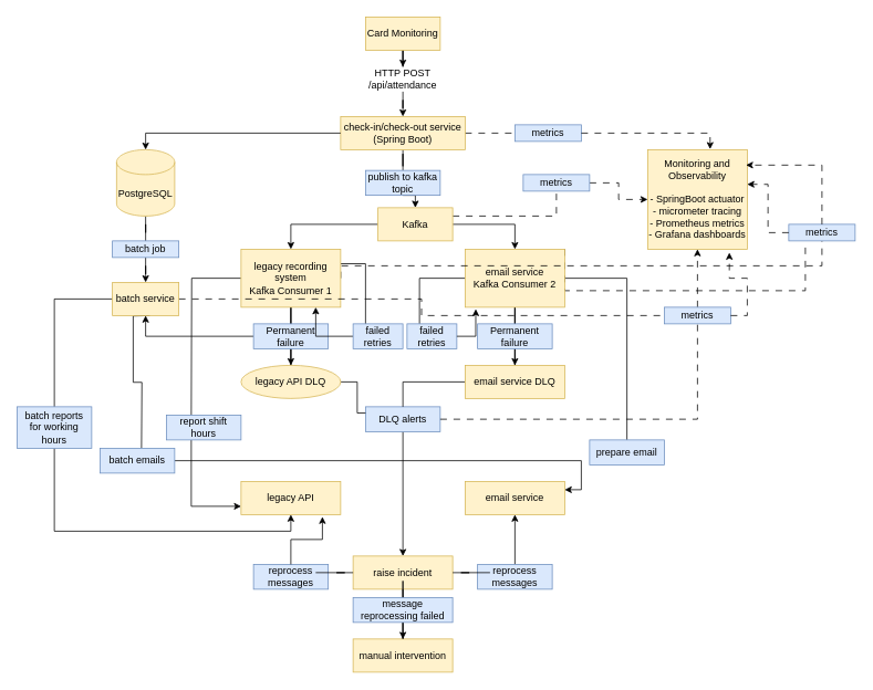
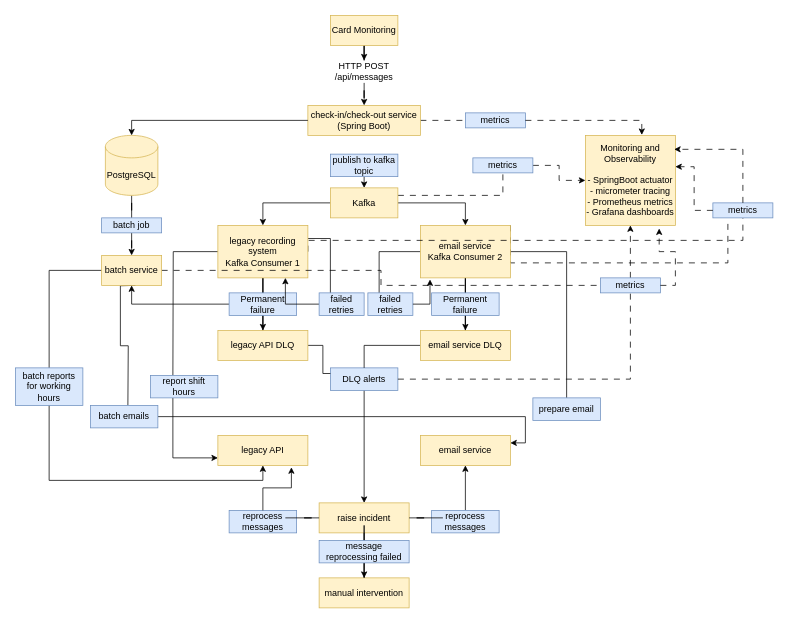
  <mxCell id="0" />
  <mxCell id="1" parent="0" />
  <mxCell id="2" value="" style="edgeStyle=orthogonalEdgeStyle;rounded=0;orthogonalLoop=1;jettySize=auto;html=1;" edge="1" parent="1" source="3" target="5"><mxGeometry relative="1" as="geometry" /></mxCell>
  <mxCell id="3" value="Card Monitoring" style="rounded=0;whiteSpace=wrap;html=1;fillColor=#fff2cc;strokeColor=#d6b656;" vertex="1" parent="1"><mxGeometry x="440" y="20" width="90" height="40" as="geometry" /></mxCell>
  <mxCell id="4" value="" style="edgeStyle=orthogonalEdgeStyle;rounded=0;orthogonalLoop=1;jettySize=auto;html=1;" edge="1" parent="1" source="5" target="8"><mxGeometry relative="1" as="geometry" /></mxCell>
- <mxCell id="5" value="HTTP POST /api/attendance" style="text;html=1;whiteSpace=wrap;strokeColor=none;fillColor=none;align=center;verticalAlign=middle;rounded=0;" vertex="1" parent="1"><mxGeometry x="440" y="80" width="90" height="30" as="geometry" /></mxCell>
- <mxCell id="6" value="" style="edgeStyle=orthogonalEdgeStyle;rounded=0;orthogonalLoop=1;jettySize=auto;html=1;endArrow=none;endFill=0;" edge="1" parent="1" source="8" target="13"><mxGeometry relative="1" as="geometry" /></mxCell>
+ <mxCell id="5" value="HTTP POST /api/messages" style="text;html=1;whiteSpace=wrap;strokeColor=none;fillColor=none;align=center;verticalAlign=middle;rounded=0;" vertex="1" parent="1"><mxGeometry x="440" y="80" width="90" height="30" as="geometry" /></mxCell>
  <mxCell id="7" style="edgeStyle=orthogonalEdgeStyle;rounded=0;orthogonalLoop=1;jettySize=auto;html=1;dashed=1;dashPattern=8 8;endArrow=none;endFill=0;" edge="1" parent="1" source="8" target="74"><mxGeometry relative="1" as="geometry" /></mxCell>
  <mxCell id="8" value="check-in/check-out service&lt;div&gt;(Spring Boot)&lt;/div&gt;" style="rounded=0;whiteSpace=wrap;html=1;fillColor=#fff2cc;strokeColor=#d6b656;" vertex="1" parent="1"><mxGeometry x="410" y="140" width="150" height="40" as="geometry" /></mxCell>
  <mxCell id="9" style="edgeStyle=orthogonalEdgeStyle;rounded=0;orthogonalLoop=1;jettySize=auto;html=1;entryX=0.5;entryY=0;entryDx=0;entryDy=0;endArrow=none;endFill=0;" edge="1" parent="1" source="10" target="41"><mxGeometry relative="1" as="geometry" /></mxCell>
  <mxCell id="10" value="&lt;font style=&quot;font-size: 12px;&quot;&gt;PostgreSQL&lt;/font&gt;" style="shape=cylinder3;whiteSpace=wrap;html=1;boundedLbl=1;backgroundOutline=1;size=15;fillColor=#fff2cc;strokeColor=#d6b656;" vertex="1" parent="1"><mxGeometry x="140" y="180" width="70" height="80" as="geometry" /></mxCell>
  <mxCell id="11" style="edgeStyle=orthogonalEdgeStyle;rounded=0;orthogonalLoop=1;jettySize=auto;html=1;exitX=0;exitY=0.5;exitDx=0;exitDy=0;entryX=0.5;entryY=0;entryDx=0;entryDy=0;entryPerimeter=0;" edge="1" parent="1" source="8" target="10"><mxGeometry relative="1" as="geometry" /></mxCell>
  <mxCell id="12" style="edgeStyle=orthogonalEdgeStyle;rounded=0;orthogonalLoop=1;jettySize=auto;html=1;exitX=0.5;exitY=1;exitDx=0;exitDy=0;entryX=0.5;entryY=0;entryDx=0;entryDy=0;" edge="1" parent="1" source="13" target="17"><mxGeometry relative="1" as="geometry" /></mxCell>
  <mxCell id="13" value="publish to kafka topic" style="text;html=1;whiteSpace=wrap;strokeColor=#6c8ebf;fillColor=#dae8fc;align=center;verticalAlign=middle;rounded=0;" vertex="1" parent="1"><mxGeometry x="440" y="205" width="90" height="30" as="geometry" /></mxCell>
  <mxCell id="14" value="" style="edgeStyle=orthogonalEdgeStyle;rounded=0;orthogonalLoop=1;jettySize=auto;html=1;" edge="1" parent="1" source="17" target="27"><mxGeometry relative="1" as="geometry" /></mxCell>
  <mxCell id="15" value="" style="edgeStyle=orthogonalEdgeStyle;rounded=0;orthogonalLoop=1;jettySize=auto;html=1;" edge="1" parent="1" source="17" target="22"><mxGeometry relative="1" as="geometry" /></mxCell>
  <mxCell id="16" style="edgeStyle=orthogonalEdgeStyle;rounded=0;orthogonalLoop=1;jettySize=auto;html=1;exitX=1;exitY=0.25;exitDx=0;exitDy=0;dashed=1;dashPattern=8 8;endArrow=none;endFill=0;" edge="1" parent="1" source="17" target="49"><mxGeometry relative="1" as="geometry" /></mxCell>
- <mxCell id="17" value="Kafka" style="rounded=0;whiteSpace=wrap;html=1;fillColor=#fff2cc;strokeColor=#d6b656;" vertex="1" parent="1"><mxGeometry x="455" y="250" width="90" height="40" as="geometry" /></mxCell>
+ <mxCell id="17" value="Kafka" style="rounded=0;whiteSpace=wrap;html=1;fillColor=#fff2cc;strokeColor=#d6b656;" vertex="1" parent="1"><mxGeometry x="440" y="250" width="90" height="40" as="geometry" /></mxCell>
  <mxCell id="18" value="" style="edgeStyle=orthogonalEdgeStyle;rounded=0;orthogonalLoop=1;jettySize=auto;html=1;endArrow=none;endFill=0;" edge="1" parent="1" source="22" target="35"><mxGeometry relative="1" as="geometry" /></mxCell>
  <mxCell id="19" style="edgeStyle=orthogonalEdgeStyle;rounded=0;orthogonalLoop=1;jettySize=auto;html=1;endArrow=none;endFill=0;" edge="1" parent="1" source="22" target="54"><mxGeometry relative="1" as="geometry" /></mxCell>
  <mxCell id="20" style="edgeStyle=orthogonalEdgeStyle;rounded=0;orthogonalLoop=1;jettySize=auto;html=1;entryX=0.25;entryY=0;entryDx=0;entryDy=0;endArrow=none;endFill=0;" edge="1" parent="1" source="22" target="72"><mxGeometry relative="1" as="geometry" /></mxCell>
  <mxCell id="21" style="edgeStyle=orthogonalEdgeStyle;rounded=0;orthogonalLoop=1;jettySize=auto;html=1;exitX=1;exitY=0;exitDx=0;exitDy=0;entryX=0.25;entryY=1;entryDx=0;entryDy=0;dashed=1;dashPattern=8 8;endArrow=none;endFill=0;" edge="1" parent="1" source="22" target="76"><mxGeometry relative="1" as="geometry"><Array as="points"><mxPoint x="680" y="350" /><mxPoint x="970" y="350" /></Array></mxGeometry></mxCell>
  <mxCell id="22" value="email service&lt;div&gt;Kafka Consumer 2&lt;/div&gt;" style="rounded=0;whiteSpace=wrap;html=1;fillColor=#fff2cc;strokeColor=#d6b656;" vertex="1" parent="1"><mxGeometry x="560" y="300" width="120" height="70" as="geometry" /></mxCell>
  <mxCell id="23" value="" style="edgeStyle=orthogonalEdgeStyle;rounded=0;orthogonalLoop=1;jettySize=auto;html=1;endArrow=none;endFill=0;" edge="1" parent="1" source="27" target="31"><mxGeometry relative="1" as="geometry" /></mxCell>
  <mxCell id="24" style="edgeStyle=orthogonalEdgeStyle;rounded=0;orthogonalLoop=1;jettySize=auto;html=1;endArrow=none;endFill=0;" edge="1" parent="1" source="27"><mxGeometry relative="1" as="geometry"><mxPoint x="230" y="500" as="targetPoint" /></mxGeometry></mxCell>
  <mxCell id="25" style="edgeStyle=orthogonalEdgeStyle;rounded=0;orthogonalLoop=1;jettySize=auto;html=1;exitX=1;exitY=0.25;exitDx=0;exitDy=0;entryX=0.25;entryY=0;entryDx=0;entryDy=0;endArrow=none;endFill=0;" edge="1" parent="1" source="27" target="71"><mxGeometry relative="1" as="geometry" /></mxCell>
  <mxCell id="26" style="edgeStyle=orthogonalEdgeStyle;rounded=0;orthogonalLoop=1;jettySize=auto;html=1;exitX=1;exitY=0.5;exitDx=0;exitDy=0;dashed=1;dashPattern=8 8;endArrow=none;endFill=0;" edge="1" parent="1" source="27"><mxGeometry relative="1" as="geometry"><mxPoint x="990" y="290" as="targetPoint" /><Array as="points"><mxPoint x="410" y="320" /><mxPoint x="990" y="320" /></Array></mxGeometry></mxCell>
  <mxCell id="27" value="legacy recording system&lt;div&gt;Kafka Consumer 1&lt;/div&gt;" style="rounded=0;whiteSpace=wrap;html=1;fillColor=#fff2cc;strokeColor=#d6b656;" vertex="1" parent="1"><mxGeometry x="290" y="300" width="120" height="70" as="geometry" /></mxCell>
  <mxCell id="28" value="Monitoring and Observability&lt;div&gt;&lt;br&gt;&lt;div&gt;- SpringBoot actuator&lt;/div&gt;&lt;div&gt;- micrometer tracing&lt;/div&gt;&lt;div&gt;&lt;span style=&quot;background-color: transparent; color: light-dark(rgb(0, 0, 0), rgb(255, 255, 255));&quot;&gt;- Prometheus metrics&lt;/span&gt;&lt;/div&gt;&lt;div&gt;&lt;span style=&quot;background-color: transparent; color: light-dark(rgb(0, 0, 0), rgb(255, 255, 255));&quot;&gt;- Grafana dashboards&lt;/span&gt;&lt;/div&gt;&lt;/div&gt;" style="whiteSpace=wrap;html=1;aspect=fixed;fillColor=#fff2cc;strokeColor=#d6b656;" vertex="1" parent="1"><mxGeometry x="780" y="180" width="120" height="120" as="geometry" /></mxCell>
  <mxCell id="29" value="" style="edgeStyle=orthogonalEdgeStyle;rounded=0;orthogonalLoop=1;jettySize=auto;html=1;" edge="1" parent="1" source="31" target="37"><mxGeometry relative="1" as="geometry" /></mxCell>
  <mxCell id="30" value="" style="edgeStyle=orthogonalEdgeStyle;rounded=0;orthogonalLoop=1;jettySize=auto;html=1;" edge="1" parent="1" source="31" target="45"><mxGeometry relative="1" as="geometry" /></mxCell>
  <mxCell id="31" value="Permanent failure" style="text;html=1;whiteSpace=wrap;strokeColor=#6c8ebf;fillColor=#dae8fc;align=center;verticalAlign=middle;rounded=0;" vertex="1" parent="1"><mxGeometry x="305" y="390" width="90" height="30" as="geometry" /></mxCell>
  <mxCell id="32" style="edgeStyle=orthogonalEdgeStyle;rounded=0;orthogonalLoop=1;jettySize=auto;html=1;entryX=0.5;entryY=0;entryDx=0;entryDy=0;" edge="1" parent="1" source="33" target="59"><mxGeometry relative="1" as="geometry" /></mxCell>
  <mxCell id="33" value="DLQ alerts" style="text;html=1;whiteSpace=wrap;strokeColor=#6c8ebf;fillColor=#dae8fc;align=center;verticalAlign=middle;rounded=0;" vertex="1" parent="1"><mxGeometry x="440" y="490" width="90" height="30" as="geometry" /></mxCell>
  <mxCell id="34" style="edgeStyle=orthogonalEdgeStyle;rounded=0;orthogonalLoop=1;jettySize=auto;html=1;entryX=0.5;entryY=0;entryDx=0;entryDy=0;" edge="1" parent="1" source="35" target="39"><mxGeometry relative="1" as="geometry" /></mxCell>
  <mxCell id="35" value="Permanent failure" style="text;html=1;whiteSpace=wrap;strokeColor=#6c8ebf;fillColor=#dae8fc;align=center;verticalAlign=middle;rounded=0;" vertex="1" parent="1"><mxGeometry x="575" y="390" width="90" height="30" as="geometry" /></mxCell>
  <mxCell id="36" style="edgeStyle=orthogonalEdgeStyle;rounded=0;orthogonalLoop=1;jettySize=auto;html=1;entryX=0;entryY=0.25;entryDx=0;entryDy=0;endArrow=none;endFill=0;" edge="1" parent="1" source="37" target="33"><mxGeometry relative="1" as="geometry" /></mxCell>
- <mxCell id="37" value="legacy API DLQ" style="ellipse;whiteSpace=wrap;html=1;fillColor=#fff2cc;strokeColor=#d6b656;" vertex="1" parent="1"><mxGeometry x="290" y="440" width="120" height="40" as="geometry" /></mxCell>
+ <mxCell id="37" value="legacy API DLQ" style="rounded=0;whiteSpace=wrap;html=1;fillColor=#fff2cc;strokeColor=#d6b656;" vertex="1" parent="1"><mxGeometry x="290" y="440" width="120" height="40" as="geometry" /></mxCell>
  <mxCell id="38" style="edgeStyle=orthogonalEdgeStyle;rounded=0;orthogonalLoop=1;jettySize=auto;html=1;exitX=0;exitY=0.5;exitDx=0;exitDy=0;entryX=0.5;entryY=0;entryDx=0;entryDy=0;endArrow=none;endFill=0;" edge="1" parent="1" source="39" target="33"><mxGeometry relative="1" as="geometry" /></mxCell>
  <mxCell id="39" value="email service DLQ" style="rounded=0;whiteSpace=wrap;html=1;fillColor=#fff2cc;strokeColor=#d6b656;" vertex="1" parent="1"><mxGeometry x="560" y="440" width="120" height="40" as="geometry" /></mxCell>
  <mxCell id="40" style="edgeStyle=orthogonalEdgeStyle;rounded=0;orthogonalLoop=1;jettySize=auto;html=1;entryX=0.5;entryY=0;entryDx=0;entryDy=0;" edge="1" parent="1" source="41" target="45"><mxGeometry relative="1" as="geometry" /></mxCell>
  <mxCell id="41" value="batch job" style="text;html=1;whiteSpace=wrap;strokeColor=#6c8ebf;fillColor=#dae8fc;align=center;verticalAlign=middle;rounded=0;" vertex="1" parent="1"><mxGeometry x="135" y="290" width="80" height="20" as="geometry" /></mxCell>
  <mxCell id="42" style="edgeStyle=orthogonalEdgeStyle;rounded=0;orthogonalLoop=1;jettySize=auto;html=1;entryX=0.5;entryY=0;entryDx=0;entryDy=0;endArrow=none;endFill=0;" edge="1" parent="1" source="45" target="58"><mxGeometry relative="1" as="geometry" /></mxCell>
  <mxCell id="43" style="edgeStyle=orthogonalEdgeStyle;rounded=0;orthogonalLoop=1;jettySize=auto;html=1;endArrow=none;endFill=0;" edge="1" parent="1"><mxGeometry relative="1" as="geometry"><mxPoint x="180" y="380" as="sourcePoint" /><mxPoint x="170" y="540" as="targetPoint" /></mxGeometry></mxCell>
  <mxCell id="44" style="edgeStyle=orthogonalEdgeStyle;rounded=0;orthogonalLoop=1;jettySize=auto;html=1;exitX=1;exitY=0.5;exitDx=0;exitDy=0;entryX=0;entryY=0.5;entryDx=0;entryDy=0;dashed=1;dashPattern=8 8;endArrow=none;endFill=0;" edge="1" parent="1" source="45" target="79"><mxGeometry relative="1" as="geometry" /></mxCell>
  <mxCell id="45" value="batch service" style="rounded=0;whiteSpace=wrap;html=1;fillColor=#fff2cc;strokeColor=#d6b656;" vertex="1" parent="1"><mxGeometry x="135" y="340" width="80" height="40" as="geometry" /></mxCell>
  <mxCell id="46" value="" style="edgeStyle=orthogonalEdgeStyle;rounded=0;orthogonalLoop=1;jettySize=auto;html=1;entryX=0.5;entryY=1;entryDx=0;entryDy=0;dashed=1;dashPattern=8 8;endArrow=none;endFill=0;" edge="1" parent="1" source="33" target="79"><mxGeometry relative="1" as="geometry"><mxPoint x="530" y="505" as="sourcePoint" /><mxPoint x="830" y="300" as="targetPoint" /></mxGeometry></mxCell>
  <mxCell id="47" style="edgeStyle=orthogonalEdgeStyle;rounded=0;orthogonalLoop=1;jettySize=auto;html=1;exitX=0.5;exitY=0;exitDx=0;exitDy=0;entryX=0.5;entryY=1;entryDx=0;entryDy=0;dashed=1;dashPattern=8 8;" edge="1" parent="1" source="79" target="28"><mxGeometry relative="1" as="geometry" /></mxCell>
  <mxCell id="48" value="" style="edgeStyle=orthogonalEdgeStyle;rounded=0;orthogonalLoop=1;jettySize=auto;html=1;dashed=1;dashPattern=8 8;" edge="1" parent="1" source="49" target="28"><mxGeometry relative="1" as="geometry"><Array as="points"><mxPoint x="745" y="220" /><mxPoint x="745" y="240" /></Array></mxGeometry></mxCell>
  <mxCell id="49" value="metrics" style="text;html=1;whiteSpace=wrap;strokeColor=#6c8ebf;fillColor=#dae8fc;align=center;verticalAlign=middle;rounded=0;" vertex="1" parent="1"><mxGeometry x="630" y="210" width="80" height="20" as="geometry" /></mxCell>
  <mxCell id="50" value="email service" style="rounded=0;whiteSpace=wrap;html=1;fillColor=#fff2cc;strokeColor=#d6b656;" vertex="1" parent="1"><mxGeometry x="560" y="580" width="120" height="40" as="geometry" /></mxCell>
  <mxCell id="51" value="legacy API" style="rounded=0;whiteSpace=wrap;html=1;fillColor=#fff2cc;strokeColor=#d6b656;" vertex="1" parent="1"><mxGeometry x="290" y="580" width="120" height="40" as="geometry" /></mxCell>
  <mxCell id="52" style="edgeStyle=orthogonalEdgeStyle;rounded=0;orthogonalLoop=1;jettySize=auto;html=1;entryX=0;entryY=0.75;entryDx=0;entryDy=0;" edge="1" parent="1" source="53" target="51"><mxGeometry relative="1" as="geometry"><Array as="points"><mxPoint x="230" y="610" /></Array></mxGeometry></mxCell>
  <mxCell id="53" value="report shift hours" style="text;html=1;whiteSpace=wrap;strokeColor=#6c8ebf;fillColor=#dae8fc;align=center;verticalAlign=middle;rounded=0;" vertex="1" parent="1"><mxGeometry x="200" y="500" width="90" height="30" as="geometry" /></mxCell>
  <mxCell id="54" value="prepare email" style="text;html=1;whiteSpace=wrap;strokeColor=#6c8ebf;fillColor=#dae8fc;align=center;verticalAlign=middle;rounded=0;" vertex="1" parent="1"><mxGeometry x="710" y="530" width="90" height="30" as="geometry" /></mxCell>
  <mxCell id="55" style="edgeStyle=orthogonalEdgeStyle;rounded=0;orthogonalLoop=1;jettySize=auto;html=1;entryX=1;entryY=0.25;entryDx=0;entryDy=0;" edge="1" parent="1" source="56" target="50"><mxGeometry relative="1" as="geometry" /></mxCell>
  <mxCell id="56" value="batch emails" style="text;html=1;whiteSpace=wrap;strokeColor=#6c8ebf;fillColor=#dae8fc;align=center;verticalAlign=middle;rounded=0;" vertex="1" parent="1"><mxGeometry x="120" y="540" width="90" height="30" as="geometry" /></mxCell>
  <mxCell id="57" style="edgeStyle=orthogonalEdgeStyle;rounded=0;orthogonalLoop=1;jettySize=auto;html=1;exitX=0.5;exitY=1;exitDx=0;exitDy=0;entryX=0.5;entryY=1;entryDx=0;entryDy=0;" edge="1" parent="1" source="58" target="51"><mxGeometry relative="1" as="geometry" /></mxCell>
  <mxCell id="58" value="batch reports&lt;div&gt;for working hours&lt;/div&gt;" style="text;html=1;whiteSpace=wrap;strokeColor=#6c8ebf;fillColor=#dae8fc;align=center;verticalAlign=middle;rounded=0;" vertex="1" parent="1"><mxGeometry x="20" y="490" width="90" height="50" as="geometry" /></mxCell>
  <mxCell id="59" value="raise incident" style="rounded=0;whiteSpace=wrap;html=1;fillColor=#fff2cc;strokeColor=#d6b656;" vertex="1" parent="1"><mxGeometry x="425" y="670" width="120" height="40" as="geometry" /></mxCell>
  <mxCell id="60" value="reprocess messages" style="text;html=1;whiteSpace=wrap;strokeColor=#6c8ebf;fillColor=#dae8fc;align=center;verticalAlign=middle;rounded=0;" vertex="1" parent="1"><mxGeometry x="305" y="680" width="90" height="30" as="geometry" /></mxCell>
  <mxCell id="61" style="edgeStyle=orthogonalEdgeStyle;rounded=0;orthogonalLoop=1;jettySize=auto;html=1;entryX=0.5;entryY=1;entryDx=0;entryDy=0;" edge="1" parent="1" source="62" target="50"><mxGeometry relative="1" as="geometry" /></mxCell>
  <mxCell id="62" value="reprocess messages" style="text;html=1;whiteSpace=wrap;strokeColor=#6c8ebf;fillColor=#dae8fc;align=center;verticalAlign=middle;rounded=0;" vertex="1" parent="1"><mxGeometry x="575" y="680" width="90" height="30" as="geometry" /></mxCell>
  <mxCell id="63" style="edgeStyle=orthogonalEdgeStyle;rounded=0;orthogonalLoop=1;jettySize=auto;html=1;entryX=0.817;entryY=1.065;entryDx=0;entryDy=0;entryPerimeter=0;" edge="1" parent="1" source="60" target="51"><mxGeometry relative="1" as="geometry" /></mxCell>
  <mxCell id="64" style="edgeStyle=orthogonalEdgeStyle;rounded=0;orthogonalLoop=1;jettySize=auto;html=1;entryX=0.833;entryY=0.333;entryDx=0;entryDy=0;entryPerimeter=0;endArrow=none;endFill=0;" edge="1" parent="1" source="59" target="60"><mxGeometry relative="1" as="geometry" /></mxCell>
  <mxCell id="65" style="edgeStyle=orthogonalEdgeStyle;rounded=0;orthogonalLoop=1;jettySize=auto;html=1;entryX=0.167;entryY=0.333;entryDx=0;entryDy=0;entryPerimeter=0;endArrow=none;endFill=0;" edge="1" parent="1" source="59" target="62"><mxGeometry relative="1" as="geometry" /></mxCell>
  <mxCell id="66" value="manual intervention" style="rounded=0;whiteSpace=wrap;html=1;fillColor=#fff2cc;strokeColor=#d6b656;" vertex="1" parent="1"><mxGeometry x="425" y="770" width="120" height="40" as="geometry" /></mxCell>
  <mxCell id="67" value="" style="edgeStyle=orthogonalEdgeStyle;rounded=0;orthogonalLoop=1;jettySize=auto;html=1;entryX=0.5;entryY=0;entryDx=0;entryDy=0;endArrow=none;endFill=0;" edge="1" parent="1" source="59" target="69"><mxGeometry relative="1" as="geometry"><mxPoint x="485" y="710" as="sourcePoint" /><mxPoint x="485" y="770" as="targetPoint" /></mxGeometry></mxCell>
  <mxCell id="68" style="edgeStyle=orthogonalEdgeStyle;rounded=0;orthogonalLoop=1;jettySize=auto;html=1;" edge="1" parent="1" source="69" target="66"><mxGeometry relative="1" as="geometry" /></mxCell>
  <mxCell id="69" value="message reprocessing failed" style="text;html=1;whiteSpace=wrap;strokeColor=#6c8ebf;fillColor=#dae8fc;align=center;verticalAlign=middle;rounded=0;" vertex="1" parent="1"><mxGeometry x="425" y="720" width="120" height="30" as="geometry" /></mxCell>
  <mxCell id="70" style="edgeStyle=orthogonalEdgeStyle;rounded=0;orthogonalLoop=1;jettySize=auto;html=1;entryX=0.75;entryY=1;entryDx=0;entryDy=0;" edge="1" parent="1" source="71" target="27"><mxGeometry relative="1" as="geometry" /></mxCell>
  <mxCell id="71" value="failed retries" style="text;html=1;whiteSpace=wrap;strokeColor=#6c8ebf;fillColor=#dae8fc;align=center;verticalAlign=middle;rounded=0;" vertex="1" parent="1"><mxGeometry x="425" y="390" width="60" height="30" as="geometry" /></mxCell>
  <mxCell id="72" value="failed retries" style="text;html=1;whiteSpace=wrap;strokeColor=#6c8ebf;fillColor=#dae8fc;align=center;verticalAlign=middle;rounded=0;" vertex="1" parent="1"><mxGeometry x="490" y="390" width="60" height="30" as="geometry" /></mxCell>
  <mxCell id="73" style="edgeStyle=orthogonalEdgeStyle;rounded=0;orthogonalLoop=1;jettySize=auto;html=1;exitX=1;exitY=0.5;exitDx=0;exitDy=0;entryX=0.107;entryY=1.031;entryDx=0;entryDy=0;entryPerimeter=0;" edge="1" parent="1" source="72" target="22"><mxGeometry relative="1" as="geometry" /></mxCell>
  <mxCell id="74" value="metrics" style="text;html=1;whiteSpace=wrap;strokeColor=#6c8ebf;fillColor=#dae8fc;align=center;verticalAlign=middle;rounded=0;" vertex="1" parent="1"><mxGeometry x="620" y="150" width="80" height="20" as="geometry" /></mxCell>
  <mxCell id="75" style="edgeStyle=orthogonalEdgeStyle;rounded=0;orthogonalLoop=1;jettySize=auto;html=1;entryX=0.627;entryY=-0.005;entryDx=0;entryDy=0;entryPerimeter=0;dashed=1;dashPattern=8 8;" edge="1" parent="1" source="74" target="28"><mxGeometry relative="1" as="geometry" /></mxCell>
  <mxCell id="76" value="metrics" style="text;html=1;whiteSpace=wrap;strokeColor=#6c8ebf;fillColor=#dae8fc;align=center;verticalAlign=middle;rounded=0;" vertex="1" parent="1"><mxGeometry x="950" y="270" width="80" height="20" as="geometry" /></mxCell>
  <mxCell id="77" style="edgeStyle=orthogonalEdgeStyle;rounded=0;orthogonalLoop=1;jettySize=auto;html=1;entryX=1;entryY=0.348;entryDx=0;entryDy=0;entryPerimeter=0;dashed=1;dashPattern=8 8;" edge="1" parent="1" source="76" target="28"><mxGeometry relative="1" as="geometry" /></mxCell>
  <mxCell id="78" style="edgeStyle=orthogonalEdgeStyle;rounded=0;orthogonalLoop=1;jettySize=auto;html=1;exitX=0.5;exitY=0;exitDx=0;exitDy=0;entryX=0.987;entryY=0.155;entryDx=0;entryDy=0;entryPerimeter=0;dashed=1;dashPattern=8 8;" edge="1" parent="1" source="76" target="28"><mxGeometry relative="1" as="geometry" /></mxCell>
  <mxCell id="79" value="metrics" style="text;html=1;whiteSpace=wrap;strokeColor=#6c8ebf;fillColor=#dae8fc;align=center;verticalAlign=middle;rounded=0;" vertex="1" parent="1"><mxGeometry x="800" y="370" width="80" height="20" as="geometry" /></mxCell>
  <mxCell id="80" style="edgeStyle=orthogonalEdgeStyle;rounded=0;orthogonalLoop=1;jettySize=auto;html=1;exitX=1;exitY=0.5;exitDx=0;exitDy=0;entryX=0.82;entryY=1.035;entryDx=0;entryDy=0;entryPerimeter=0;dashed=1;dashPattern=8 8;" edge="1" parent="1" source="79" target="28"><mxGeometry relative="1" as="geometry" /></mxCell>
